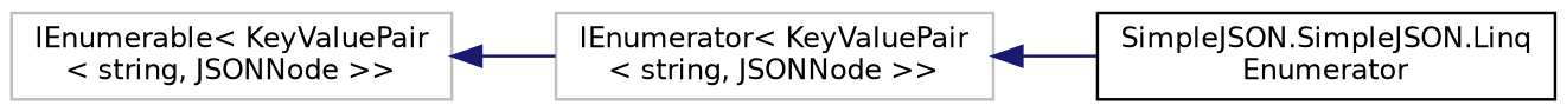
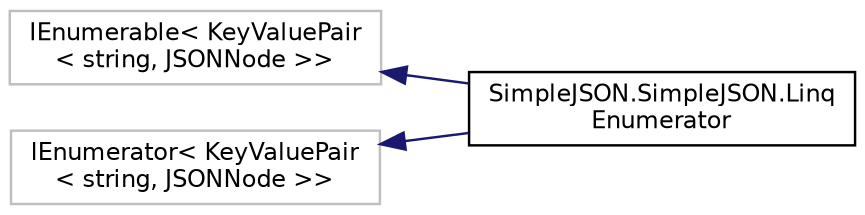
  digraph {
    rankdir=LR
    node [color=grey75 fillcolor=white fontname=Helvetica fontsize=10 shape=record style=filled]
    edge [color=midnightblue dir=back fontname=Helvetica fontsize=10 labelfontname=Helvetica labelfontsize=10 style=solid]
    n1 [height=0.2 label="IEnumerable\< KeyValuePair\l\< string, JSONNode \>\>" width=0.4]
    n2 [color=black height=0.2 label="SimpleJSON.SimpleJSON.Linq\lEnumerator" width=0.4]
    n3 [height=0.2 label="IEnumerator\< KeyValuePair\l\< string, JSONNode \>\>" width=0.4]
-   n1 -> n3
+   n1 -> n2
    n3 -> n2
  }
